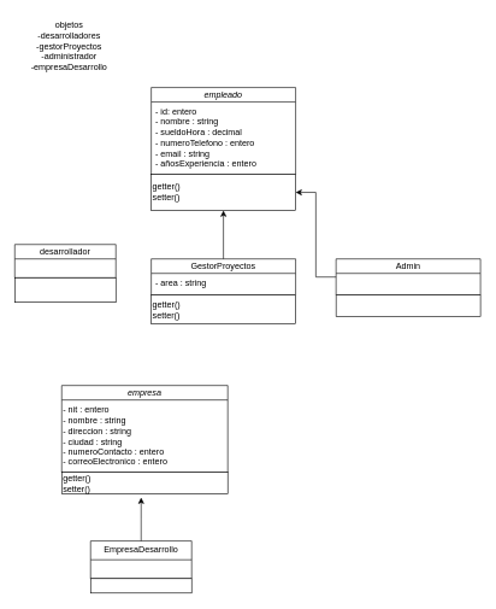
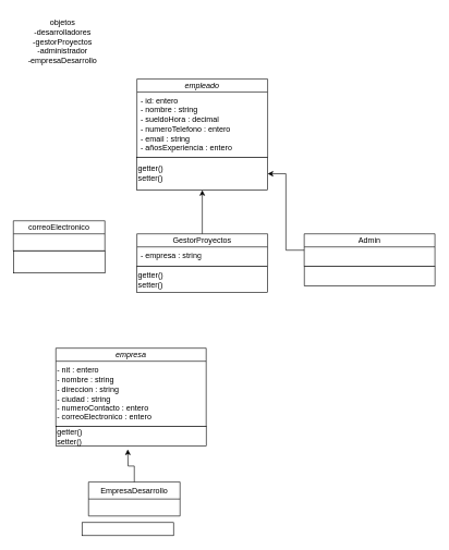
  <mxCell id="0" />
  <mxCell id="1" parent="0" />
  <mxCell id="2" value="objetos&lt;div&gt;-desarrolladores&lt;/div&gt;&lt;div&gt;-gestorProyectos&lt;/div&gt;&lt;div&gt;-administrador&lt;/div&gt;&lt;div&gt;-empresaDesarrollo&lt;/div&gt;&lt;div&gt;&lt;br&gt;&lt;/div&gt;" style="text;html=1;align=center;verticalAlign=middle;resizable=0;points=[];autosize=1;strokeColor=none;fillColor=none;" vertex="1" parent="1"><mxGeometry x="30" y="20" width="130" height="100" as="geometry" /></mxCell>
  <mxCell id="3" value="" style="group" vertex="1" connectable="0" parent="1"><mxGeometry x="20" y="337" width="140" height="80" as="geometry" /></mxCell>
- <mxCell id="4" value="desarrollador" style="swimlane;fontStyle=0;childLayout=stackLayout;horizontal=1;startSize=20;fillColor=none;horizontalStack=0;resizeParent=1;resizeParentMax=0;resizeLast=0;collapsible=1;marginBottom=0;whiteSpace=wrap;html=1;" vertex="1" parent="3"><mxGeometry width="140" height="46" as="geometry" /></mxCell>
+ <mxCell id="4" value="correoElectronico" style="swimlane;fontStyle=0;childLayout=stackLayout;horizontal=1;startSize=20;fillColor=none;horizontalStack=0;resizeParent=1;resizeParentMax=0;resizeLast=0;collapsible=1;marginBottom=0;whiteSpace=wrap;html=1;" vertex="1" parent="3"><mxGeometry width="140" height="46" as="geometry" /></mxCell>
  <mxCell id="5" value="" style="html=1;whiteSpace=wrap;" vertex="1" parent="3"><mxGeometry y="46" width="140" height="34" as="geometry" /></mxCell>
  <mxCell id="6" value="" style="group" vertex="1" connectable="0" parent="1"><mxGeometry x="209" y="120" width="200" height="170" as="geometry" /></mxCell>
  <mxCell id="7" value="&lt;i&gt;empleado&lt;/i&gt;" style="swimlane;fontStyle=0;childLayout=stackLayout;horizontal=1;startSize=20;fillColor=none;horizontalStack=0;resizeParent=1;resizeParentMax=0;resizeLast=0;collapsible=1;marginBottom=0;whiteSpace=wrap;html=1;movable=0;resizable=0;rotatable=0;deletable=0;editable=0;locked=1;connectable=0;" vertex="1" parent="6"><mxGeometry width="200" height="120" as="geometry" /></mxCell>
  <mxCell id="8" value="- id: entero&lt;div&gt;- nombre : string&lt;/div&gt;&lt;div&gt;- sueldoHora : decimal&lt;/div&gt;&lt;div&gt;- numeroTelefono : entero&lt;/div&gt;&lt;div&gt;- email : string&lt;/div&gt;&lt;div&gt;- añosExperiencia : entero&lt;/div&gt;&lt;div&gt;&lt;br&gt;&lt;/div&gt;" style="text;strokeColor=none;fillColor=none;align=left;verticalAlign=top;spacingLeft=4;spacingRight=4;overflow=hidden;rotatable=1;points=[[0,0.5],[1,0.5]];portConstraint=eastwest;whiteSpace=wrap;html=1;movable=1;resizable=1;deletable=1;editable=1;locked=0;connectable=1;" vertex="1" parent="7"><mxGeometry y="20" width="200" height="100" as="geometry" /></mxCell>
  <mxCell id="9" value="getter()&lt;div&gt;setter()&lt;/div&gt;" style="html=1;whiteSpace=wrap;movable=1;resizable=1;rotatable=1;deletable=1;editable=1;locked=0;connectable=1;align=left;" vertex="1" parent="6"><mxGeometry y="120" width="200" height="50" as="geometry" /></mxCell>
  <mxCell id="10" value="" style="group" vertex="1" connectable="0" parent="1"><mxGeometry x="209" y="357" width="200" height="90" as="geometry" /></mxCell>
  <mxCell id="11" value="GestorProyectos" style="swimlane;fontStyle=0;childLayout=stackLayout;horizontal=1;startSize=20;fillColor=none;horizontalStack=0;resizeParent=1;resizeParentMax=0;resizeLast=0;collapsible=1;marginBottom=0;whiteSpace=wrap;html=1;movable=1;resizable=1;rotatable=1;deletable=1;editable=1;locked=0;connectable=1;" vertex="1" parent="10"><mxGeometry width="200" height="50" as="geometry" /></mxCell>
- <mxCell id="12" value="&lt;div&gt;- area : string&lt;/div&gt;&lt;div&gt;&lt;br&gt;&lt;/div&gt;" style="text;strokeColor=none;fillColor=none;align=left;verticalAlign=top;spacingLeft=4;spacingRight=4;overflow=hidden;rotatable=1;points=[[0,0.5],[1,0.5]];portConstraint=eastwest;whiteSpace=wrap;html=1;movable=1;resizable=1;deletable=1;editable=1;locked=0;connectable=1;" vertex="1" parent="11"><mxGeometry y="20" width="200" height="30" as="geometry" /></mxCell>
+ <mxCell id="12" value="&lt;div&gt;- empresa : string&lt;/div&gt;&lt;div&gt;&lt;br&gt;&lt;/div&gt;" style="text;strokeColor=none;fillColor=none;align=left;verticalAlign=top;spacingLeft=4;spacingRight=4;overflow=hidden;rotatable=1;points=[[0,0.5],[1,0.5]];portConstraint=eastwest;whiteSpace=wrap;html=1;movable=1;resizable=1;deletable=1;editable=1;locked=0;connectable=1;" vertex="1" parent="11"><mxGeometry y="20" width="200" height="30" as="geometry" /></mxCell>
  <mxCell id="13" value="getter()&lt;div&gt;setter()&lt;/div&gt;" style="html=1;whiteSpace=wrap;movable=1;resizable=1;rotatable=1;deletable=1;editable=1;locked=0;connectable=1;align=left;" vertex="1" parent="10"><mxGeometry y="50" width="200" height="40" as="geometry" /></mxCell>
  <mxCell id="14" value="" style="edgeStyle=orthogonalEdgeStyle;rounded=0;orthogonalLoop=1;jettySize=auto;html=1;" edge="1" parent="1" source="11" target="9"><mxGeometry relative="1" as="geometry" /></mxCell>
  <mxCell id="15" style="edgeStyle=orthogonalEdgeStyle;rounded=0;orthogonalLoop=1;jettySize=auto;html=1;entryX=1;entryY=0.5;entryDx=0;entryDy=0;" edge="1" parent="1" source="16" target="9"><mxGeometry relative="1" as="geometry" /></mxCell>
  <mxCell id="16" value="Admin" style="swimlane;fontStyle=0;childLayout=stackLayout;horizontal=1;startSize=20;fillColor=none;horizontalStack=0;resizeParent=1;resizeParentMax=0;resizeLast=0;collapsible=1;marginBottom=0;whiteSpace=wrap;html=1;movable=1;resizable=1;rotatable=1;deletable=1;editable=1;locked=0;connectable=1;container=0;" vertex="1" parent="1"><mxGeometry x="465" y="357" width="200" height="50" as="geometry" /></mxCell>
  <mxCell id="17" value="" style="html=1;whiteSpace=wrap;movable=1;resizable=1;rotatable=1;deletable=1;editable=1;locked=0;connectable=1;align=left;container=0;" vertex="1" parent="1"><mxGeometry x="465" y="407" width="200" height="30" as="geometry" /></mxCell>
  <mxCell id="18" value="&lt;div&gt;&lt;br&gt;&lt;/div&gt;" style="text;strokeColor=none;fillColor=none;align=left;verticalAlign=top;spacingLeft=4;spacingRight=4;overflow=hidden;rotatable=1;points=[[0,0.5],[1,0.5]];portConstraint=eastwest;whiteSpace=wrap;html=1;movable=1;resizable=1;deletable=1;editable=1;locked=0;connectable=1;" vertex="1" parent="1"><mxGeometry x="465" y="377" width="200" height="30" as="geometry" /></mxCell>
  <mxCell id="19" value="" style="group" vertex="1" connectable="0" parent="1"><mxGeometry x="85" y="532" width="230" height="160" as="geometry" /></mxCell>
  <mxCell id="20" value="&lt;i&gt;empresa&lt;/i&gt;" style="swimlane;fontStyle=0;childLayout=stackLayout;horizontal=1;startSize=20;fillColor=none;horizontalStack=0;resizeParent=1;resizeParentMax=0;resizeLast=0;collapsible=1;marginBottom=0;whiteSpace=wrap;html=1;" vertex="1" parent="19"><mxGeometry width="230" height="120" as="geometry" /></mxCell>
  <mxCell id="21" value="- nit : entero&lt;div&gt;- nombre : string&lt;/div&gt;&lt;div&gt;- direccion : string&lt;/div&gt;&lt;div&gt;- ciudad : string&lt;/div&gt;&lt;div&gt;- numeroContacto : entero&lt;/div&gt;&lt;div&gt;- correoElectronico : entero&lt;/div&gt;" style="text;html=1;align=left;verticalAlign=middle;resizable=0;points=[];autosize=1;strokeColor=none;fillColor=none;" vertex="1" parent="20"><mxGeometry y="20" width="230" height="100" as="geometry" /></mxCell>
  <mxCell id="22" value="getter()&lt;div&gt;setter()&lt;/div&gt;" style="html=1;whiteSpace=wrap;align=left;" vertex="1" parent="19"><mxGeometry y="120" width="230" height="30" as="geometry" /></mxCell>
  <mxCell id="23" style="edgeStyle=orthogonalEdgeStyle;rounded=0;orthogonalLoop=1;jettySize=auto;html=1;" edge="1" parent="1" source="24"><mxGeometry relative="1" as="geometry"><mxPoint x="195" y="687" as="targetPoint" /></mxGeometry></mxCell>
- <mxCell id="24" value="EmpresaDesarrollo" style="swimlane;fontStyle=0;childLayout=stackLayout;horizontal=1;startSize=26;fillColor=none;horizontalStack=0;resizeParent=1;resizeParentMax=0;resizeLast=0;collapsible=1;marginBottom=0;whiteSpace=wrap;html=1;" vertex="1" parent="1"><mxGeometry x="125" y="747" width="140" height="52" as="geometry" /></mxCell>
+ <mxCell id="24" value="EmpresaDesarrollo" style="swimlane;fontStyle=0;childLayout=stackLayout;horizontal=1;startSize=26;fillColor=none;horizontalStack=0;resizeParent=1;resizeParentMax=0;resizeLast=0;collapsible=1;marginBottom=0;whiteSpace=wrap;html=1;" vertex="1" parent="1"><mxGeometry x="135" y="737" width="140" height="52" as="geometry" /></mxCell>
  <mxCell id="25" value="" style="html=1;whiteSpace=wrap;" vertex="1" parent="1"><mxGeometry x="125" y="799" width="140" height="20" as="geometry" /></mxCell>
